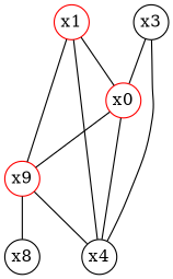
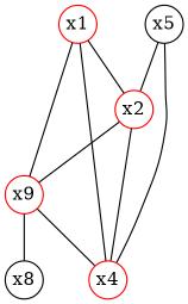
  graph {
    node [color=red fixedsize=true shape=circle]
    x1 [width="0.4!"]
-   x2 [width="0.4!" label=x0]
+   x2 [width="0.4!"]
    n3 [label=x9 width="0.4!"]
-   x4 [color=black width="0.4!"]
+   x4 [width="0.4!"]
    n5 [label=x8 width="0.4!" color=""]
-   x5 [width="0.4!" label=x3 color=""]
+   x5 [width="0.4!" color=""]
    x1 -- x2
    x1 -- n3
    x2 -- n3
    x2 -- x4
    n3 -- x4
    n3 -- n5
    x4 -- x1
    x5 -- x2
    x5 -- x4
  }
